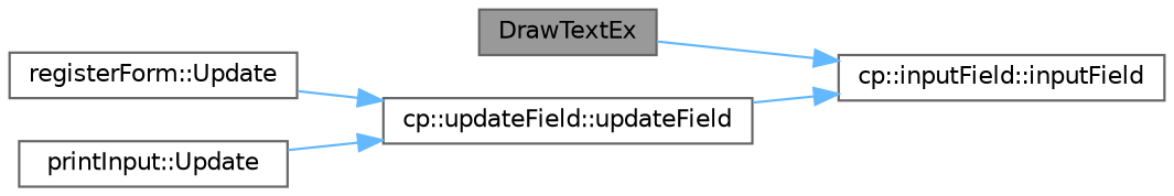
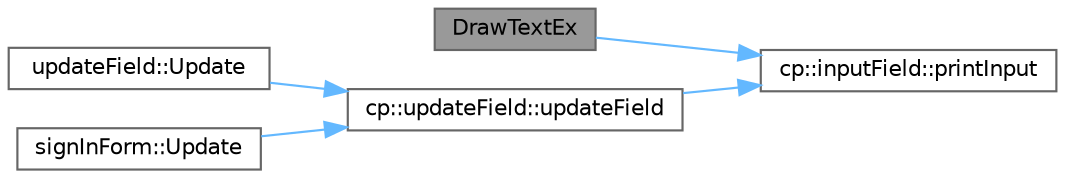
  digraph {
    rankdir=RL
    node [color=grey40 fillcolor=white fontname=Helvetica fontsize=10 shape=box style=filled]
    edge [color=steelblue1 dir=back fontname=Helvetica fontsize=10 labelfontname=Helvetica labelfontsize=10 style=solid]
    n1 [color=gray40 fillcolor=grey60 fontcolor=black height=0.2 label=DrawTextEx width=0.4]
-   n2 [height=0.2 label="cp::inputField::inputField" width=0.4]
+   n2 [height=0.2 label="cp::inputField::printInput" width=0.4]
    n3 [height=0.2 label="cp::updateField::updateField" width=0.4]
-   n4 [height=0.2 label="registerForm::Update" width=0.4]
-   n5 [height=0.2 label="printInput::Update" width=0.4]
+   n4 [height=0.2 label="updateField::Update" width=0.4]
+   n5 [height=0.2 label="signInForm::Update" width=0.4]
    n2 -> n1
    n2 -> n3
    n3 -> n4
    n3 -> n5
  }
